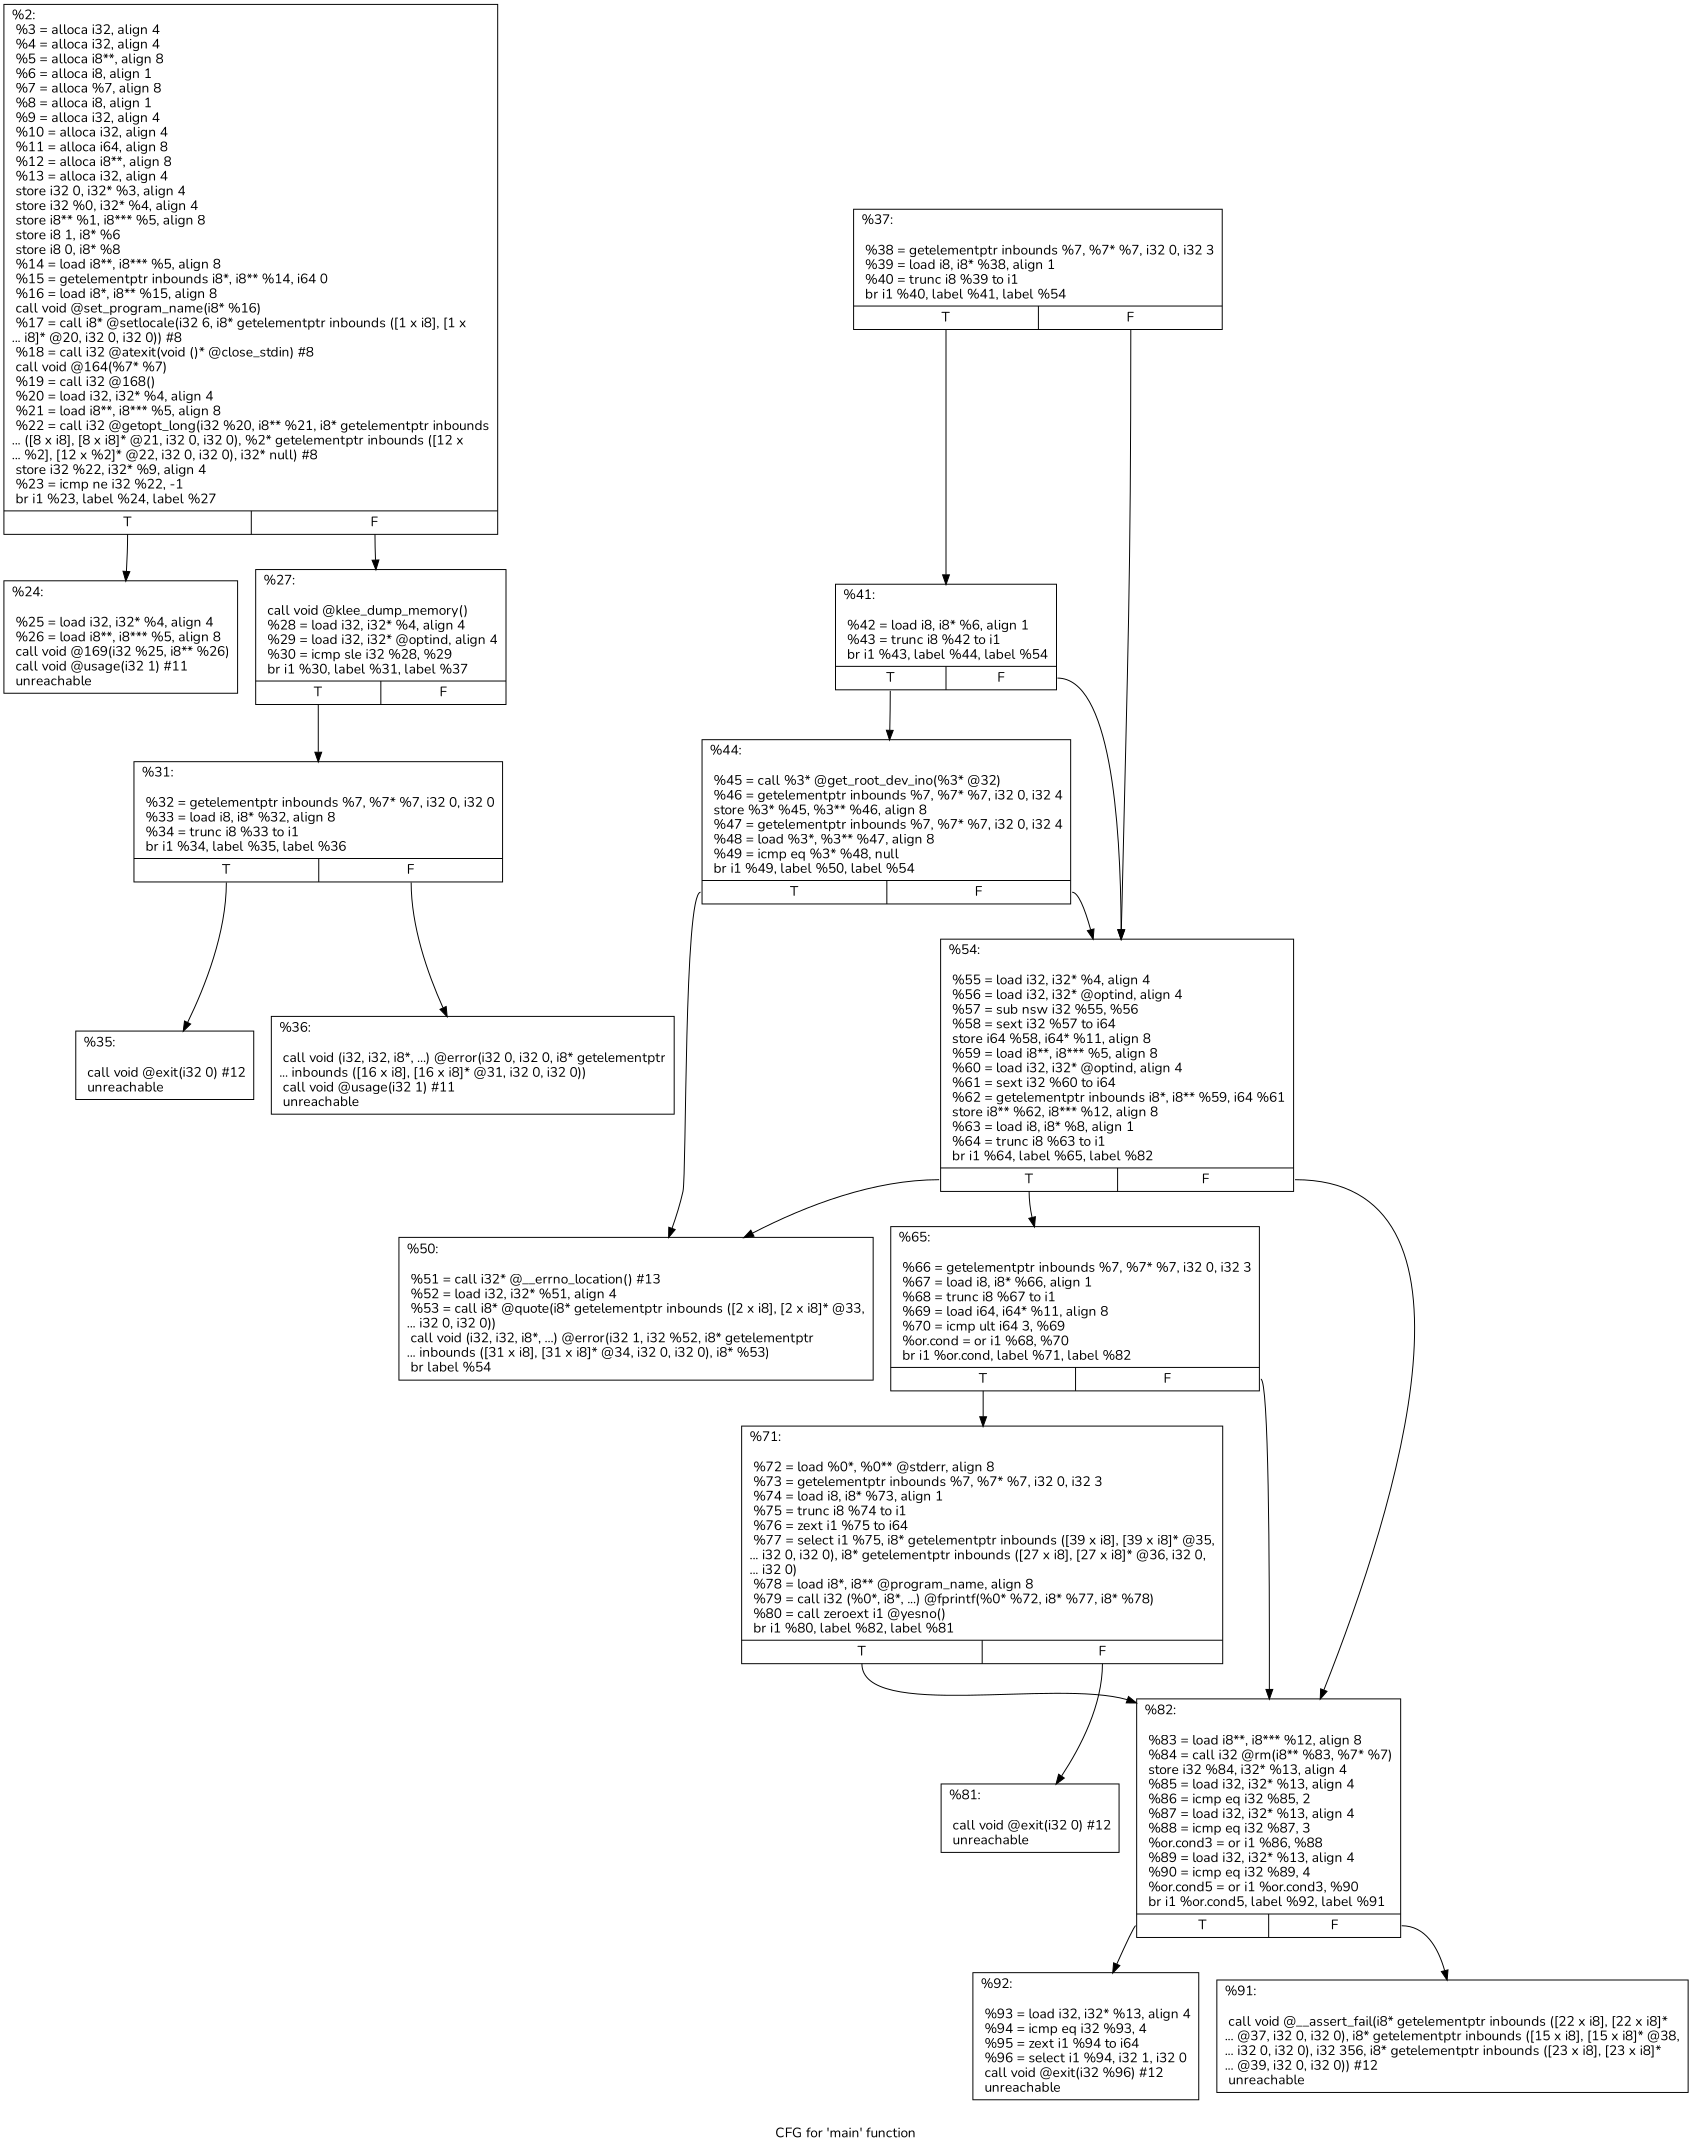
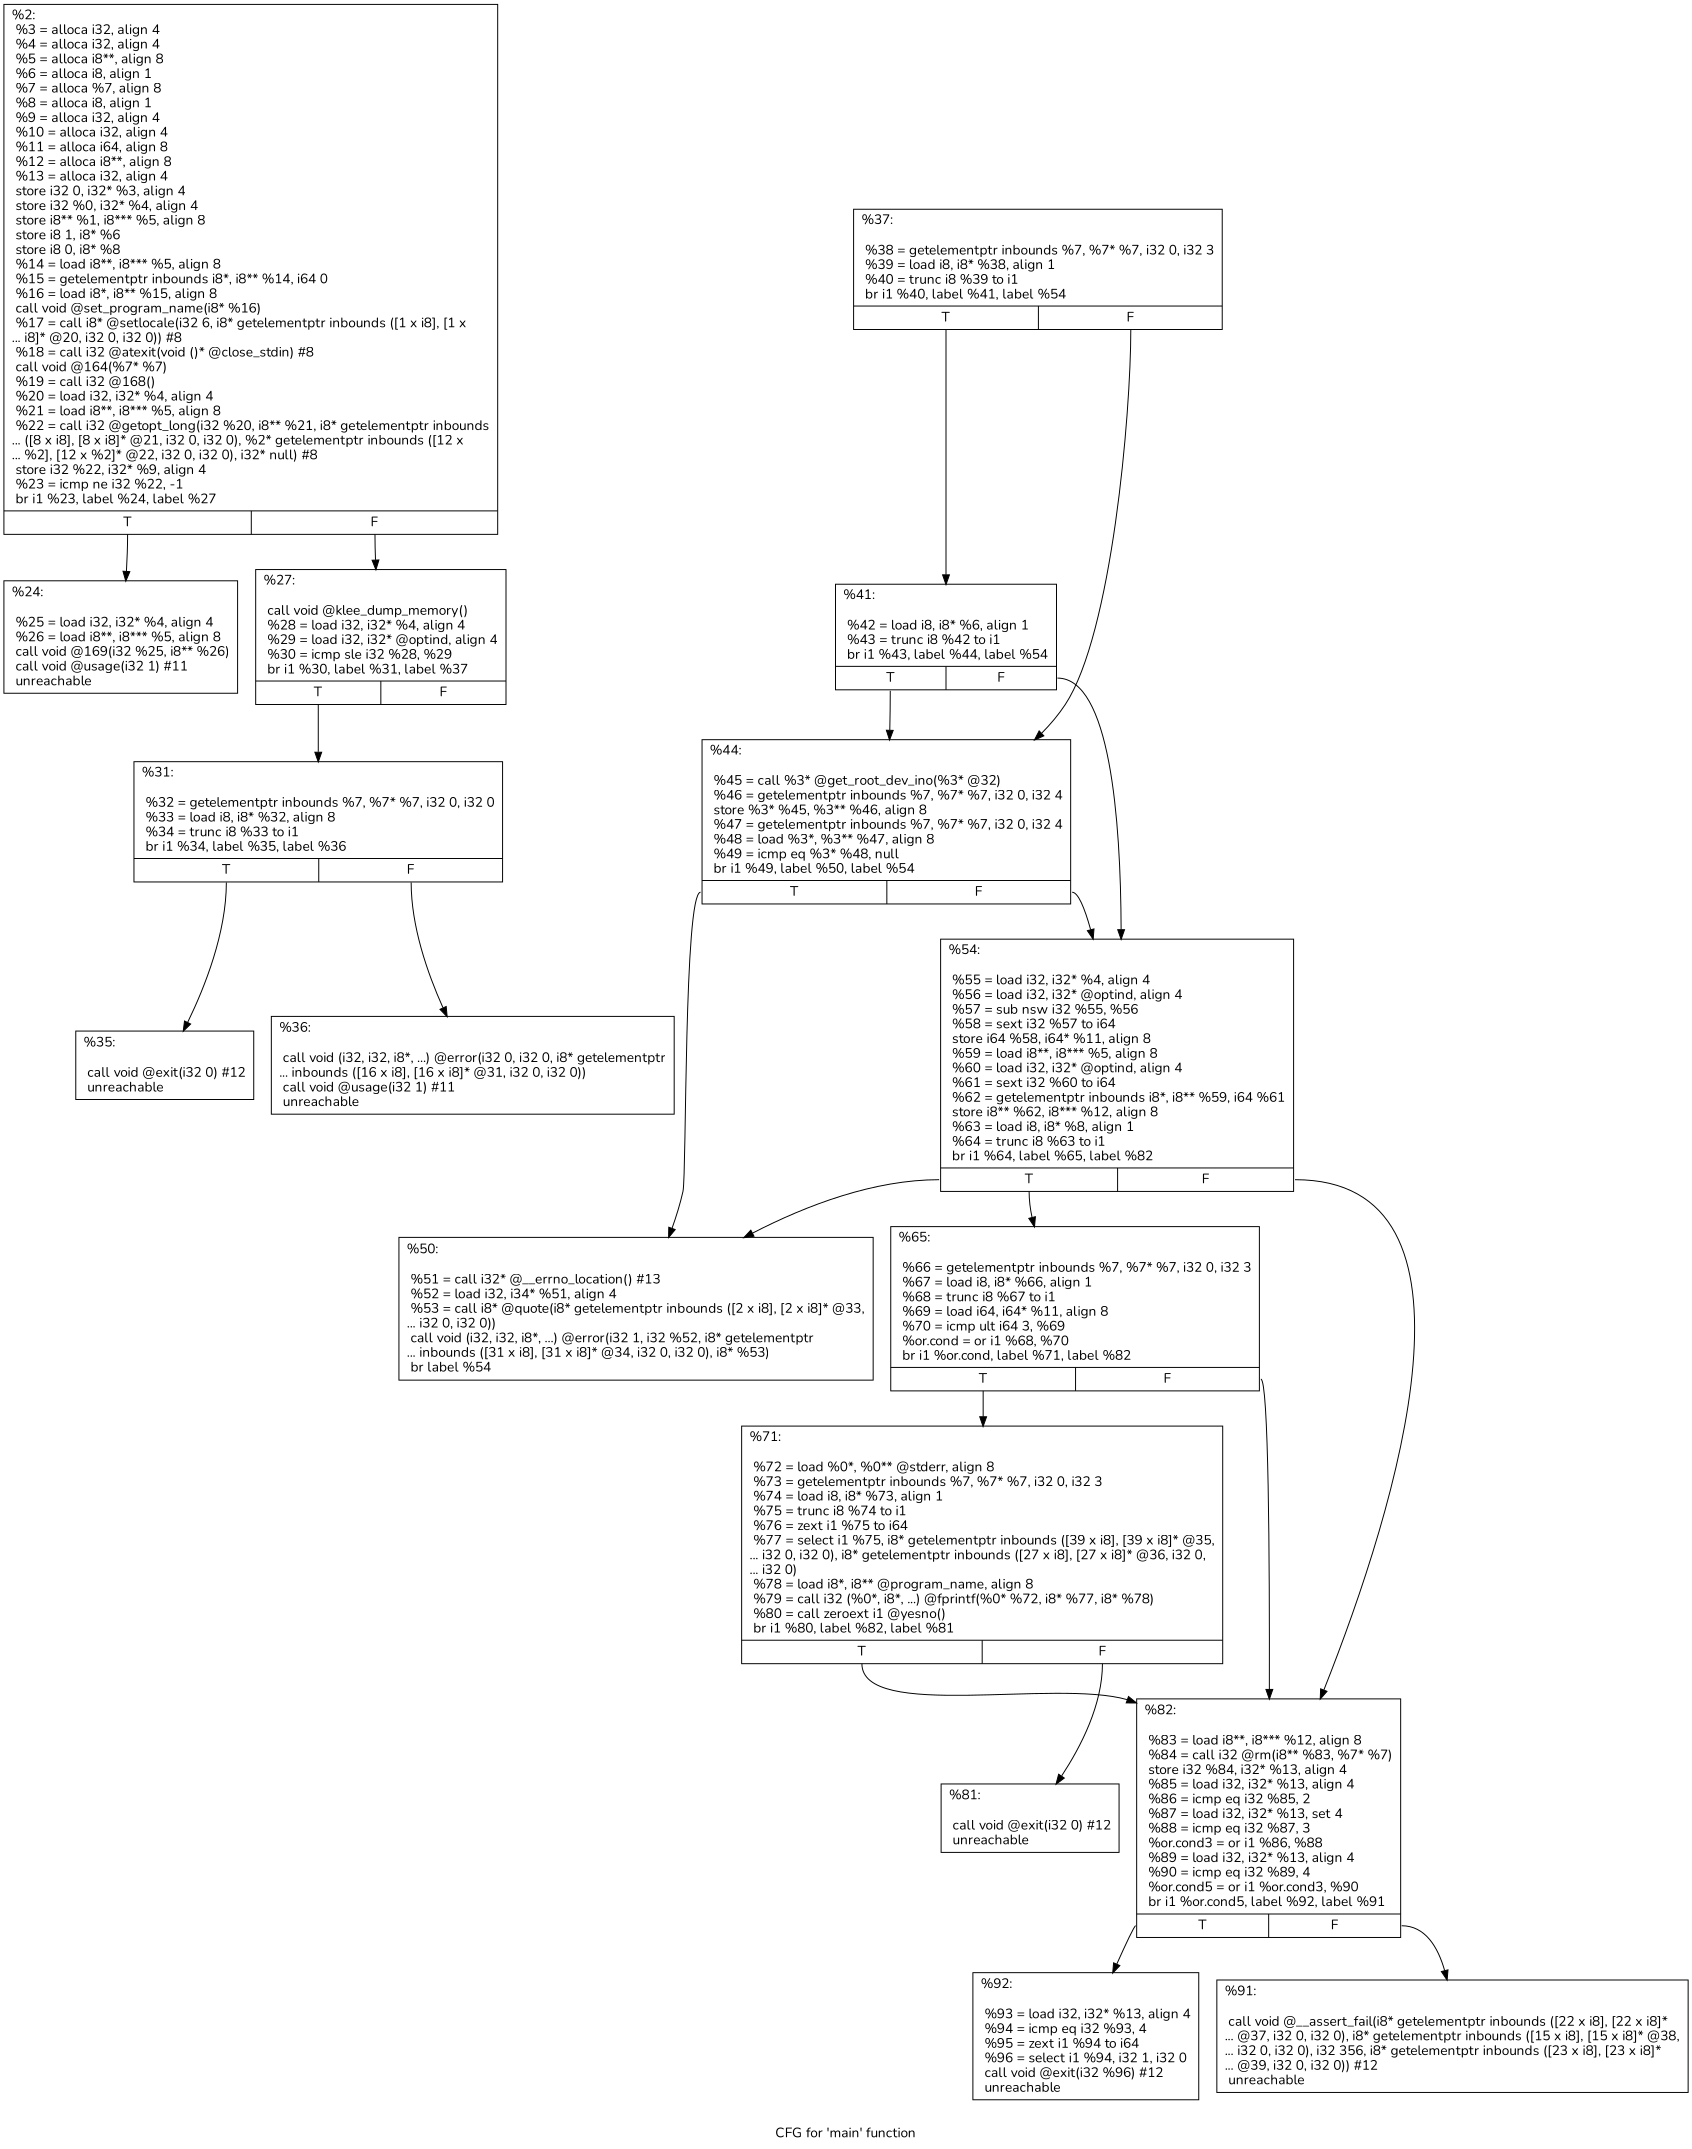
  digraph {
    fontname=Nunito
    label="CFG for 'main' function"
    node [fontname=Nunito shape=record]
    edge [fontname=Nunito tailport=s0]
    n1 [label="{%2:\l  %3 = alloca i32, align 4\l  %4 = alloca i32, align 4\l  %5 = alloca i8**, align 8\l  %6 = alloca i8, align 1\l  %7 = alloca %7, align 8\l  %8 = alloca i8, align 1\l  %9 = alloca i32, align 4\l  %10 = alloca i32, align 4\l  %11 = alloca i64, align 8\l  %12 = alloca i8**, align 8\l  %13 = alloca i32, align 4\l  store i32 0, i32* %3, align 4\l  store i32 %0, i32* %4, align 4\l  store i8** %1, i8*** %5, align 8\l  store i8 1, i8* %6\l  store i8 0, i8* %8\l  %14 = load i8**, i8*** %5, align 8\l  %15 = getelementptr inbounds i8*, i8** %14, i64 0\l  %16 = load i8*, i8** %15, align 8\l  call void @set_program_name(i8* %16)\l  %17 = call i8* @setlocale(i32 6, i8* getelementptr inbounds ([1 x i8], [1 x\l... i8]* @20, i32 0, i32 0)) #8\l  %18 = call i32 @atexit(void ()* @close_stdin) #8\l  call void @164(%7* %7)\l  %19 = call i32 @168()\l  %20 = load i32, i32* %4, align 4\l  %21 = load i8**, i8*** %5, align 8\l  %22 = call i32 @getopt_long(i32 %20, i8** %21, i8* getelementptr inbounds\l... ([8 x i8], [8 x i8]* @21, i32 0, i32 0), %2* getelementptr inbounds ([12 x\l... %2], [12 x %2]* @22, i32 0, i32 0), i32* null) #8\l  store i32 %22, i32* %9, align 4\l  %23 = icmp ne i32 %22, -1\l  br i1 %23, label %24, label %27\l|{<s0>T|<s1>F}}"]
    n2 [label="{%24:\l\l  %25 = load i32, i32* %4, align 4\l  %26 = load i8**, i8*** %5, align 8\l  call void @169(i32 %25, i8** %26)\l  call void @usage(i32 1) #11\l  unreachable\l}"]
    n3 [label="{%27:\l\l  call void @klee_dump_memory()\l  %28 = load i32, i32* %4, align 4\l  %29 = load i32, i32* @optind, align 4\l  %30 = icmp sle i32 %28, %29\l  br i1 %30, label %31, label %37\l|{<s0>T|<s1>F}}"]
    n4 [label="{%31:\l\l  %32 = getelementptr inbounds %7, %7* %7, i32 0, i32 0\l  %33 = load i8, i8* %32, align 8\l  %34 = trunc i8 %33 to i1\l  br i1 %34, label %35, label %36\l|{<s0>T|<s1>F}}"]
    n5 [label="{%35:\l\l  call void @exit(i32 0) #12\l  unreachable\l}"]
    n6 [label="{%36:\l\l  call void (i32, i32, i8*, ...) @error(i32 0, i32 0, i8* getelementptr\l... inbounds ([16 x i8], [16 x i8]* @31, i32 0, i32 0))\l  call void @usage(i32 1) #11\l  unreachable\l}"]
    n7 [label="{%37:\l\l  %38 = getelementptr inbounds %7, %7* %7, i32 0, i32 3\l  %39 = load i8, i8* %38, align 1\l  %40 = trunc i8 %39 to i1\l  br i1 %40, label %41, label %54\l|{<s0>T|<s1>F}}"]
    n8 [label="{%41:\l\l  %42 = load i8, i8* %6, align 1\l  %43 = trunc i8 %42 to i1\l  br i1 %43, label %44, label %54\l|{<s0>T|<s1>F}}"]
    n9 [label="{%54:\l\l  %55 = load i32, i32* %4, align 4\l  %56 = load i32, i32* @optind, align 4\l  %57 = sub nsw i32 %55, %56\l  %58 = sext i32 %57 to i64\l  store i64 %58, i64* %11, align 8\l  %59 = load i8**, i8*** %5, align 8\l  %60 = load i32, i32* @optind, align 4\l  %61 = sext i32 %60 to i64\l  %62 = getelementptr inbounds i8*, i8** %59, i64 %61\l  store i8** %62, i8*** %12, align 8\l  %63 = load i8, i8* %8, align 1\l  %64 = trunc i8 %63 to i1\l  br i1 %64, label %65, label %82\l|{<s0>T|<s1>F}}"]
    n10 [label="{%44:\l\l  %45 = call %3* @get_root_dev_ino(%3* @32)\l  %46 = getelementptr inbounds %7, %7* %7, i32 0, i32 4\l  store %3* %45, %3** %46, align 8\l  %47 = getelementptr inbounds %7, %7* %7, i32 0, i32 4\l  %48 = load %3*, %3** %47, align 8\l  %49 = icmp eq %3* %48, null\l  br i1 %49, label %50, label %54\l|{<s0>T|<s1>F}}"]
    n11 [label="{%65:\l\l  %66 = getelementptr inbounds %7, %7* %7, i32 0, i32 3\l  %67 = load i8, i8* %66, align 1\l  %68 = trunc i8 %67 to i1\l  %69 = load i64, i64* %11, align 8\l  %70 = icmp ult i64 3, %69\l  %or.cond = or i1 %68, %70\l  br i1 %or.cond, label %71, label %82\l|{<s0>T|<s1>F}}"]
-   n12 [label="{%82:\l\l  %83 = load i8**, i8*** %12, align 8\l  %84 = call i32 @rm(i8** %83, %7* %7)\l  store i32 %84, i32* %13, align 4\l  %85 = load i32, i32* %13, align 4\l  %86 = icmp eq i32 %85, 2\l  %87 = load i32, i32* %13, align 4\l  %88 = icmp eq i32 %87, 3\l  %or.cond3 = or i1 %86, %88\l  %89 = load i32, i32* %13, align 4\l  %90 = icmp eq i32 %89, 4\l  %or.cond5 = or i1 %or.cond3, %90\l  br i1 %or.cond5, label %92, label %91\l|{<s0>T|<s1>F}}"]
-   n13 [label="{%50:\l\l  %51 = call i32* @__errno_location() #13\l  %52 = load i32, i32* %51, align 4\l  %53 = call i8* @quote(i8* getelementptr inbounds ([2 x i8], [2 x i8]* @33,\l... i32 0, i32 0))\l  call void (i32, i32, i8*, ...) @error(i32 1, i32 %52, i8* getelementptr\l... inbounds ([31 x i8], [31 x i8]* @34, i32 0, i32 0), i8* %53)\l  br label %54\l}"]
+   n12 [label="{%82:\l\l  %83 = load i8**, i8*** %12, align 8\l  %84 = call i32 @rm(i8** %83, %7* %7)\l  store i32 %84, i32* %13, align 4\l  %85 = load i32, i32* %13, align 4\l  %86 = icmp eq i32 %85, 2\l  %87 = load i32, i32* %13, set 4\l  %88 = icmp eq i32 %87, 3\l  %or.cond3 = or i1 %86, %88\l  %89 = load i32, i32* %13, align 4\l  %90 = icmp eq i32 %89, 4\l  %or.cond5 = or i1 %or.cond3, %90\l  br i1 %or.cond5, label %92, label %91\l|{<s0>T|<s1>F}}"]
+   n13 [label="{%50:\l\l  %51 = call i32* @__errno_location() #13\l  %52 = load i32, i34* %51, align 4\l  %53 = call i8* @quote(i8* getelementptr inbounds ([2 x i8], [2 x i8]* @33,\l... i32 0, i32 0))\l  call void (i32, i32, i8*, ...) @error(i32 1, i32 %52, i8* getelementptr\l... inbounds ([31 x i8], [31 x i8]* @34, i32 0, i32 0), i8* %53)\l  br label %54\l}"]
    n14 [label="{%71:\l\l  %72 = load %0*, %0** @stderr, align 8\l  %73 = getelementptr inbounds %7, %7* %7, i32 0, i32 3\l  %74 = load i8, i8* %73, align 1\l  %75 = trunc i8 %74 to i1\l  %76 = zext i1 %75 to i64\l  %77 = select i1 %75, i8* getelementptr inbounds ([39 x i8], [39 x i8]* @35,\l... i32 0, i32 0), i8* getelementptr inbounds ([27 x i8], [27 x i8]* @36, i32 0,\l... i32 0)\l  %78 = load i8*, i8** @program_name, align 8\l  %79 = call i32 (%0*, i8*, ...) @fprintf(%0* %72, i8* %77, i8* %78)\l  %80 = call zeroext i1 @yesno()\l  br i1 %80, label %82, label %81\l|{<s0>T|<s1>F}}"]
    n15 [label="{%92:\l\l  %93 = load i32, i32* %13, align 4\l  %94 = icmp eq i32 %93, 4\l  %95 = zext i1 %94 to i64\l  %96 = select i1 %94, i32 1, i32 0\l  call void @exit(i32 %96) #12\l  unreachable\l}"]
    n16 [label="{%91:\l\l  call void @__assert_fail(i8* getelementptr inbounds ([22 x i8], [22 x i8]*\l... @37, i32 0, i32 0), i8* getelementptr inbounds ([15 x i8], [15 x i8]* @38,\l... i32 0, i32 0), i32 356, i8* getelementptr inbounds ([23 x i8], [23 x i8]*\l... @39, i32 0, i32 0)) #12\l  unreachable\l}"]
    n17 [label="{%81:\l\l  call void @exit(i32 0) #12\l  unreachable\l}"]
    n1 -> n2
    n1 -> n3 [tailport=s1]
    n3 -> n4
    n4 -> n5
    n4 -> n6 [tailport=s1]
    n7 -> n8
-   n7 -> n9 [tailport=s1]
+   n7 -> n10 [tailport=s1]
    n8 -> n9 [tailport=s1]
    n8 -> n10
    n9 -> n11
    n9 -> n12 [tailport=s1]
    n9 -> n13
    n10 -> n9 [tailport=s1]
    n10 -> n13
    n11 -> n12 [tailport=s1]
    n11 -> n14
    n12 -> n15
    n12 -> n16 [tailport=s1]
    n14 -> n12
    n14 -> n17 [tailport=s1]
  }
